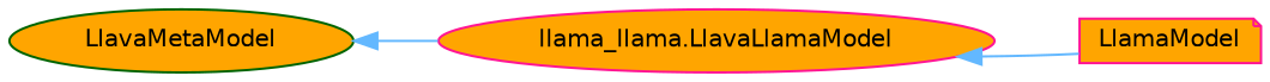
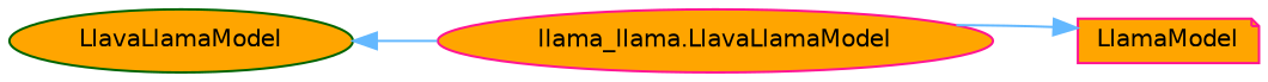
  digraph {
    rankdir=LR
    node [color=deeppink fillcolor=orange fontname=Helvetica fontsize=10 shape=ellipse style=filled]
    edge [color=steelblue1 dir=back fontname=Helvetica fontsize=10 labelfontname=Helvetica labelfontsize=10 style=solid]
    n1 [fontcolor=black height=0.2 label="llama_llama.LlavaLlamaModel" width=0.4]
-   n2 [color=darkgreen height=0.2 label=LlavaMetaModel width=0.4]
+   n2 [color=darkgreen height=0.2 label=LlavaLlamaModel width=0.4]
    n3 [height=0.2 label=LlamaModel shape=note width=0.4]
    n2 -> n1
-   n1 -> n3
+   n3 -> n1
  }
